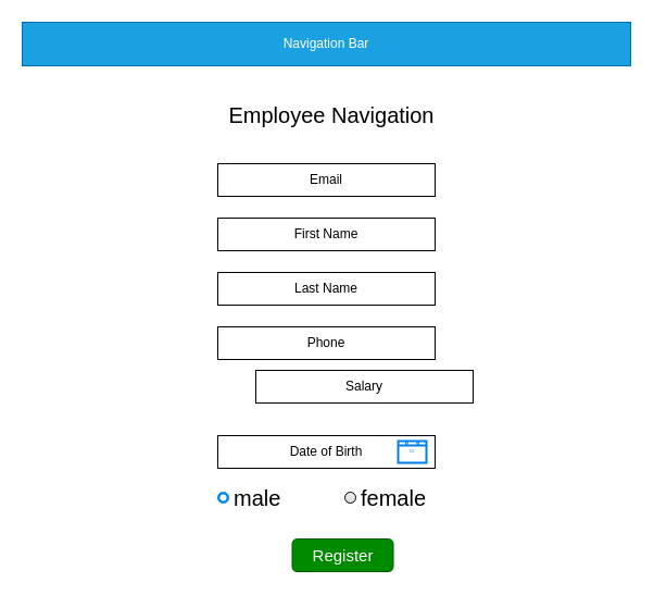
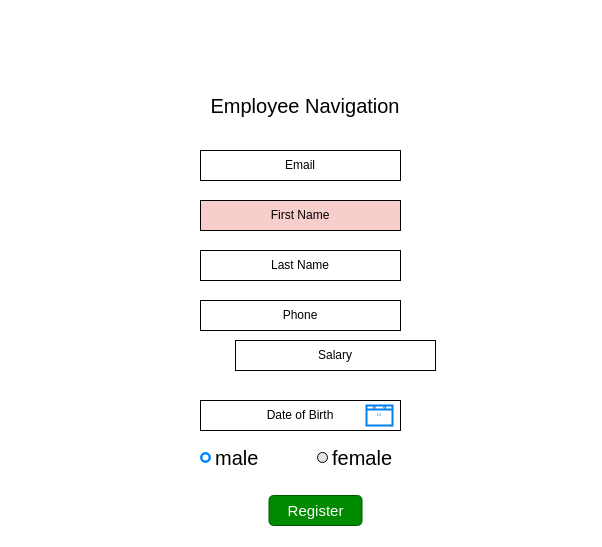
  <mxCell id="0" />
  <mxCell id="1" parent="0" />
- <mxCell id="2" value="Navigation Bar" style="rounded=0;whiteSpace=wrap;html=1;fillColor=#1ba1e2;strokeColor=#006EAF;fontColor=#ffffff;" parent="1" vertex="1"><mxGeometry x="20" y="20" width="560" height="40" as="geometry" /></mxCell>
  <mxCell id="3" value="Email" style="rounded=0;whiteSpace=wrap;html=1;" parent="1" vertex="1"><mxGeometry x="200" y="150" width="200" height="30" as="geometry" /></mxCell>
  <mxCell id="4" value="Employee Navigation" style="text;html=1;strokeColor=none;fillColor=none;align=center;verticalAlign=middle;whiteSpace=wrap;rounded=0;fontSize=20;" parent="1" vertex="1"><mxGeometry x="180" y="90" width="250" height="30" as="geometry" /></mxCell>
- <mxCell id="5" value="First Name" style="rounded=0;whiteSpace=wrap;html=1;" parent="1" vertex="1"><mxGeometry x="200" y="200" width="200" height="30" as="geometry" /></mxCell>
+ <mxCell id="5" value="First Name" style="rounded=0;whiteSpace=wrap;html=1;fillColor=#f8cecc;" parent="1" vertex="1"><mxGeometry x="200" y="200" width="200" height="30" as="geometry" /></mxCell>
  <mxCell id="6" value="Last Name" style="rounded=0;whiteSpace=wrap;html=1;" parent="1" vertex="1"><mxGeometry x="200" y="250" width="200" height="30" as="geometry" /></mxCell>
  <mxCell id="7" value="Phone" style="rounded=0;whiteSpace=wrap;html=1;" parent="1" vertex="1"><mxGeometry x="200" y="300" width="200" height="30" as="geometry" /></mxCell>
  <mxCell id="8" value="Salary" style="rounded=0;whiteSpace=wrap;html=1;" parent="1" vertex="1"><mxGeometry x="235" y="340" width="200" height="30" as="geometry" /></mxCell>
  <mxCell id="9" value="Date of Birth" style="rounded=0;whiteSpace=wrap;html=1;" parent="1" vertex="1"><mxGeometry x="200" y="400" width="200" height="30" as="geometry" /></mxCell>
  <mxCell id="10" value="" style="html=1;verticalLabelPosition=bottom;align=center;labelBackgroundColor=#ffffff;verticalAlign=top;strokeWidth=2;strokeColor=#0080F0;shadow=0;dashed=0;shape=mxgraph.ios7.icons.calendar;fontSize=20;" parent="1" vertex="1"><mxGeometry x="366" y="405" width="26" height="20" as="geometry" /></mxCell>
  <mxCell id="11" value="male" style="html=1;shadow=0;dashed=0;shape=mxgraph.bootstrap.radioButton2;labelPosition=right;verticalLabelPosition=middle;align=left;verticalAlign=middle;gradientColor=#DEDEDE;fillColor=#EDEDED;checked=1;spacing=5;checkedFill=#0085FC;checkedStroke=#ffffff;sketch=0;fontSize=20;" parent="1" vertex="1"><mxGeometry x="200" y="452" width="10" height="10" as="geometry" /></mxCell>
  <mxCell id="12" value="female" style="html=1;shadow=0;dashed=0;shape=mxgraph.bootstrap.radioButton2;labelPosition=right;verticalLabelPosition=middle;align=left;verticalAlign=middle;gradientColor=#DEDEDE;fillColor=#EDEDED;checked=0;spacing=5;checkedFill=#0085FC;checkedStroke=#ffffff;sketch=0;fontSize=20;" parent="1" vertex="1"><mxGeometry x="317" y="452" width="10" height="10" as="geometry" /></mxCell>
  <mxCell id="13" value="Register" style="rounded=1;whiteSpace=wrap;html=1;fontSize=15;fillColor=#008a00;fontColor=#ffffff;strokeColor=#005700;" parent="1" vertex="1"><mxGeometry x="268.5" y="495" width="93" height="30" as="geometry" /></mxCell>
